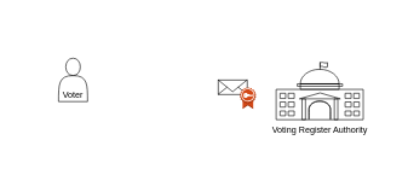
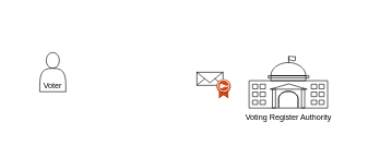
  <mxCell id="0" />
  <mxCell id="1" parent="0" />
  <mxCell id="2" value="" style="rounded=0;whiteSpace=wrap;html=1;fontColor=none;fillColor=none;strokeColor=none;" parent="1" vertex="1"><mxGeometry x="20" y="20" width="520" height="200" as="geometry" /></mxCell>
- <mxCell id="3" value="Voter" style="shape=actor;whiteSpace=wrap;html=1;verticalAlign=bottom;fillColor=none;" parent="1" vertex="1"><mxGeometry x="80" y="80" width="40" height="60" as="geometry" /></mxCell>
+ <mxCell id="3" value="Voter" style="shape=actor;whiteSpace=wrap;html=1;verticalAlign=bottom;fillColor=none;" parent="1" vertex="1"><mxGeometry x="60" y="80" width="40" height="60" as="geometry" /></mxCell>
  <mxCell id="4" value="Voting Register Authority" style="shape=mxgraph.cisco.buildings.government_building;html=1;pointerEvents=1;dashed=0;fillColor=none;strokeColor=#000000;strokeWidth=1;verticalLabelPosition=bottom;verticalAlign=top;align=center;outlineConnect=0;" parent="1" vertex="1"><mxGeometry x="380" y="85" width="120" height="80" as="geometry" /></mxCell>
  <mxCell id="5" value="" style="html=1;verticalLabelPosition=bottom;align=center;labelBackgroundColor=#ffffff;verticalAlign=top;strokeWidth=1;strokeColor=#000000;shadow=0;dashed=0;shape=mxgraph.ios7.icons.mail;fillColor=none;" parent="1" vertex="1"><mxGeometry x="300" y="110" width="40" height="20" as="geometry" /></mxCell>
  <mxCell id="6" value="" style="outlineConnect=0;dashed=0;verticalLabelPosition=bottom;verticalAlign=top;align=center;html=1;shape=mxgraph.aws3.certificate;fillColor=#D34817;gradientColor=none;strokeColor=default;strokeWidth=1;" parent="1" vertex="1"><mxGeometry x="330" y="120" width="22.11" height="30" as="geometry" /></mxCell>
